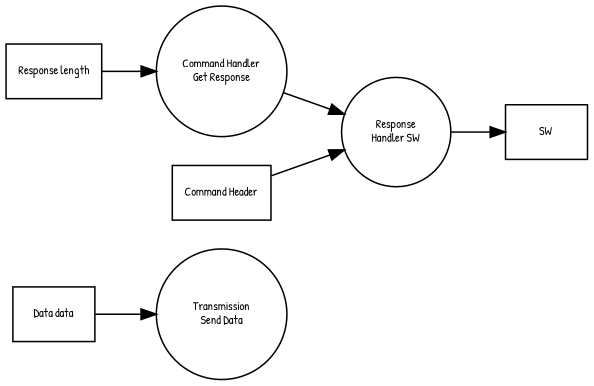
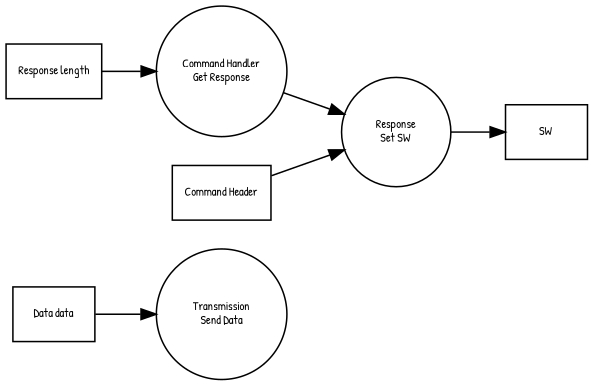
  digraph {
    fontname="Patrick Hand"
    rankdir=LR
    node [fontname="Patrick Hand" fontsize=8 shape=record]
    edge [fontcolor=Red fontname="Patrick Hand" fontsize=8]
    n1 [label="Data data"]
    n2 [label="Response length"]
    n3 [fixedsize=true label="Transmission\nSend Data" shape=circle width=1.2]
    n4 [fixedsize=true label="Command Handler\nGet Response" shape=circle width=1.2]
    n5 [label="Command Header"]
-   n6 [fixedsize=true label="Response\nHandler SW" shape=circle width=1]
+   n6 [fixedsize=true label="Response\nSet SW" shape=circle width=1]
    n7 [label=SW]
    subgraph sub_1 {
      rank=same
      n1
      n2
    }
    n1 -> n3
    n2 -> n4
    n4 -> n6
    n5 -> n6
    n6 -> n7
  }
